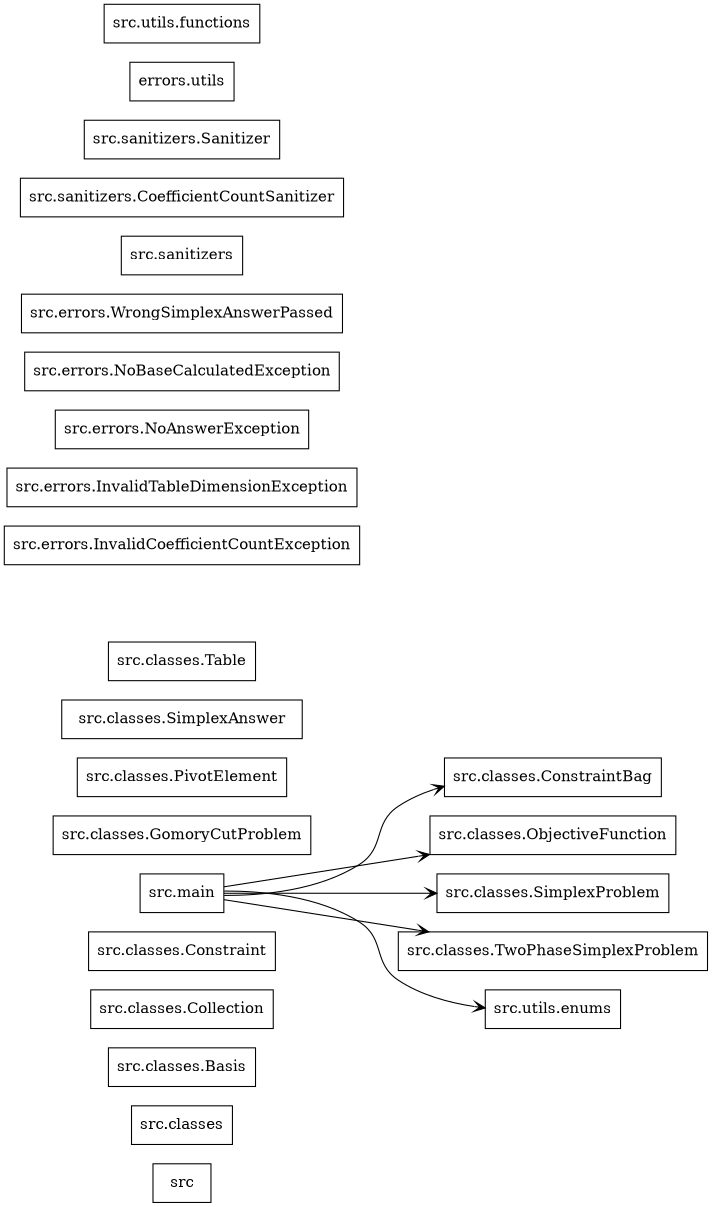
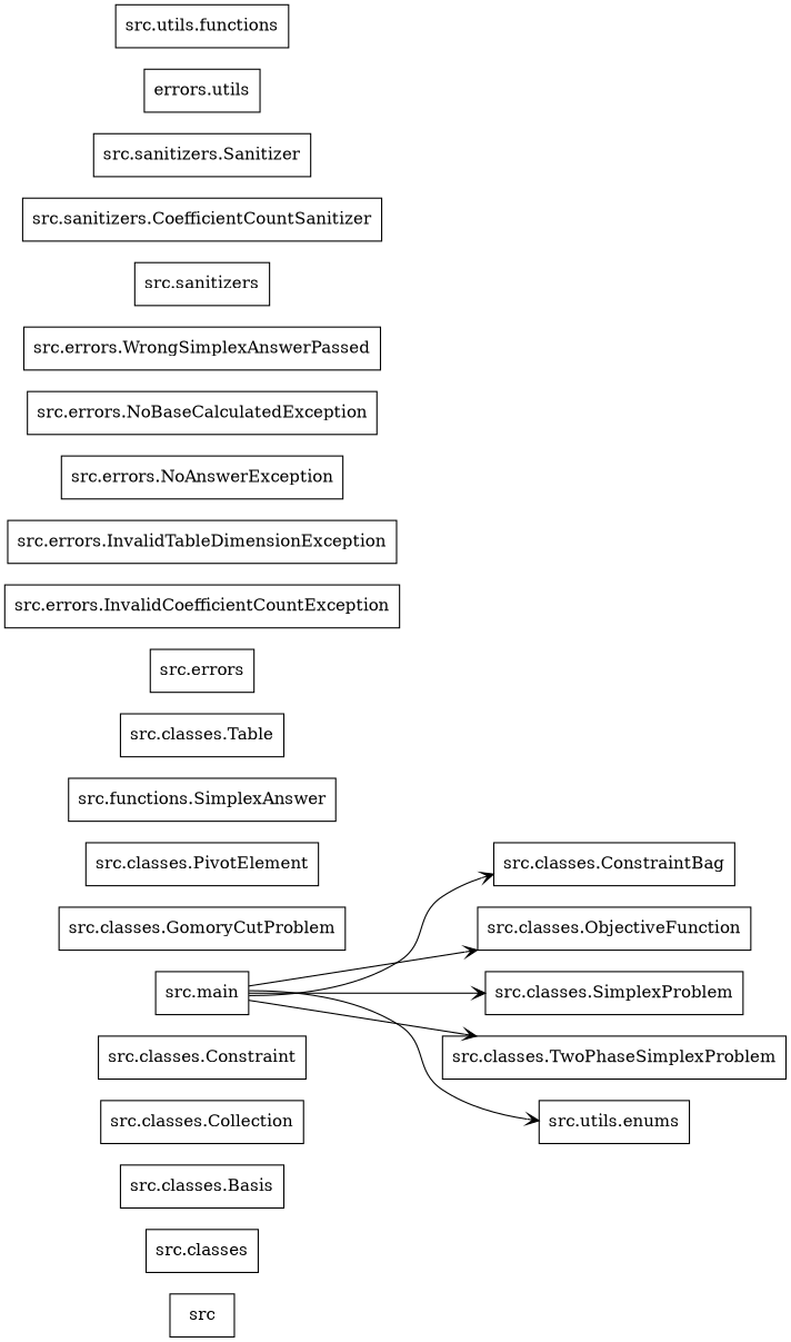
  digraph {
    rankdir=LR
    node [color=black shape=box style=solid]
    edge [arrowhead=open arrowtail=none]
    n1 [label=src]
    n2 [label="src.classes"]
    n3 [label="src.classes.Basis"]
    n4 [label="src.classes.Collection"]
    n5 [label="src.classes.Constraint"]
    n6 [label="src.classes.ConstraintBag"]
    n7 [label="src.classes.GomoryCutProblem"]
    n8 [label="src.classes.ObjectiveFunction"]
    n9 [label="src.classes.PivotElement"]
-   n10 [label="src.classes.SimplexAnswer"]
+   n10 [label="src.functions.SimplexAnswer"]
    n11 [label="src.classes.SimplexProblem"]
    n12 [label="src.classes.Table"]
    n13 [label="src.classes.TwoPhaseSimplexProblem"]
+   n14 [label="src.errors"]
    n15 [label="src.errors.InvalidCoefficientCountException"]
    n16 [label="src.errors.InvalidTableDimensionException"]
    n17 [label="src.errors.NoAnswerException"]
    n18 [label="src.errors.NoBaseCalculatedException"]
    n19 [label="src.errors.WrongSimplexAnswerPassed"]
    n20 [label="src.main"]
    n21 [label="src.utils.enums"]
    n22 [label="src.sanitizers"]
    n23 [label="src.sanitizers.CoefficientCountSanitizer"]
    n24 [label="src.sanitizers.Sanitizer"]
    n25 [label="errors.utils"]
    n26 [label="src.utils.functions"]
    n20 -> n6
    n20 -> n8
    n20 -> n11
    n20 -> n13
    n20 -> n21
  }
